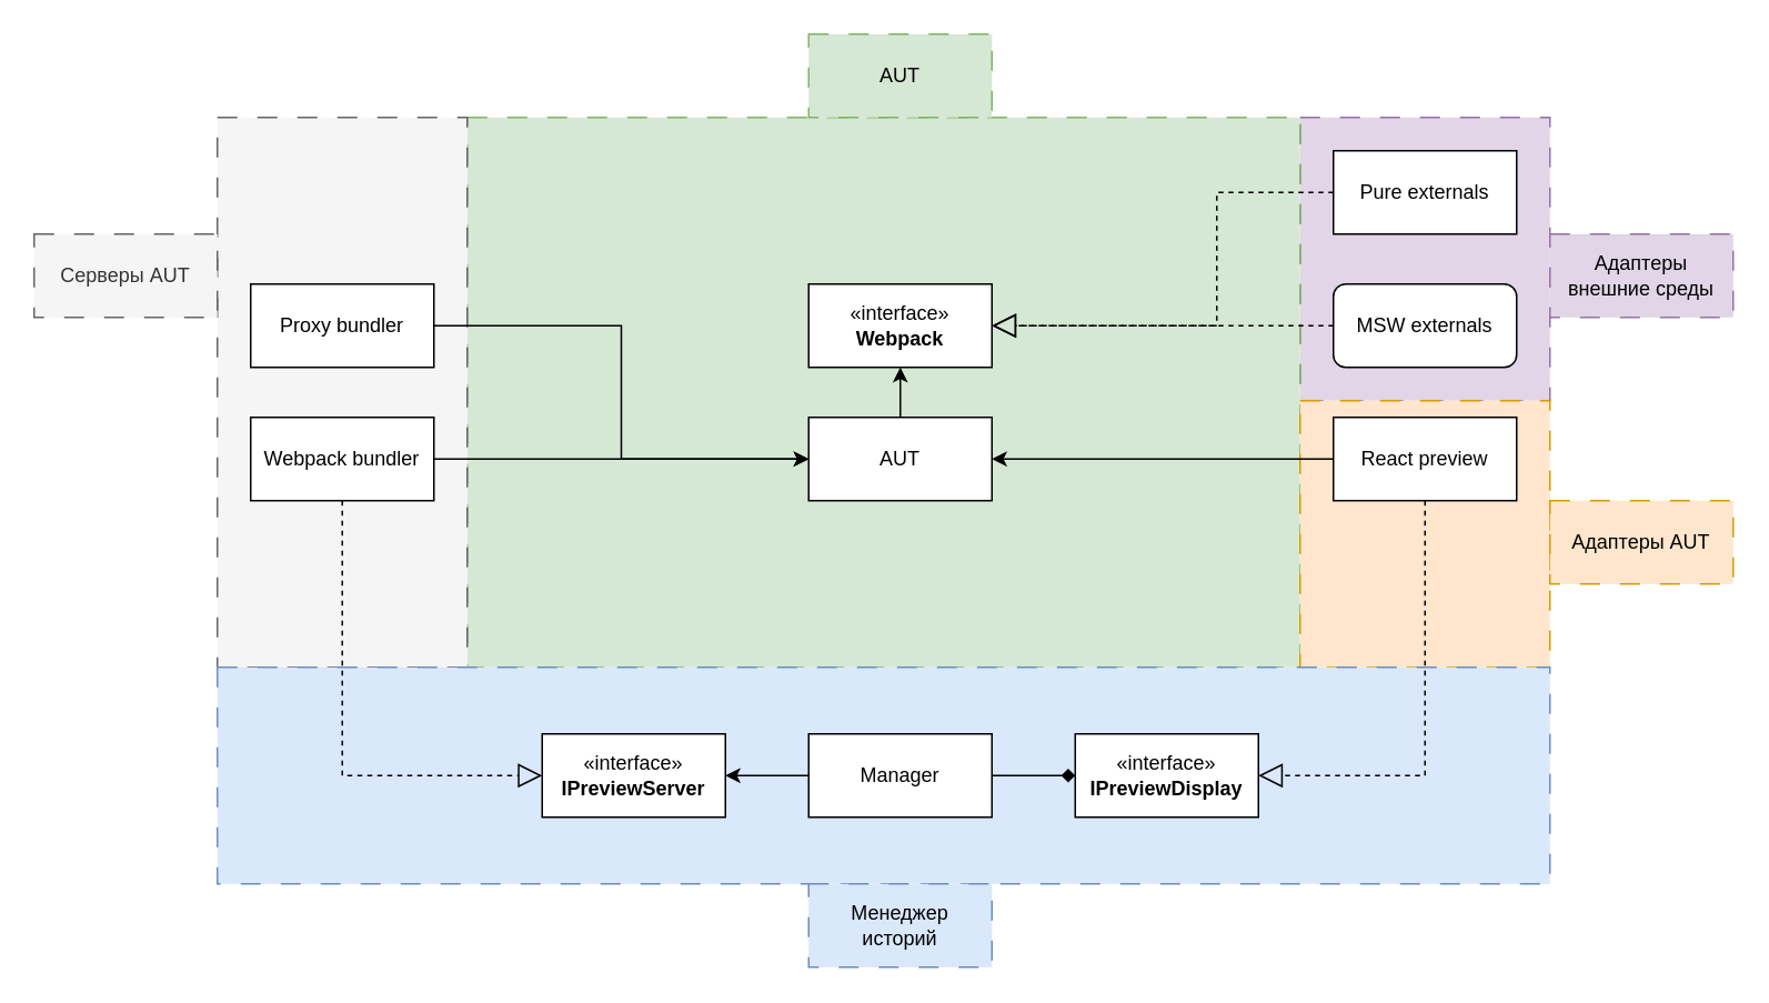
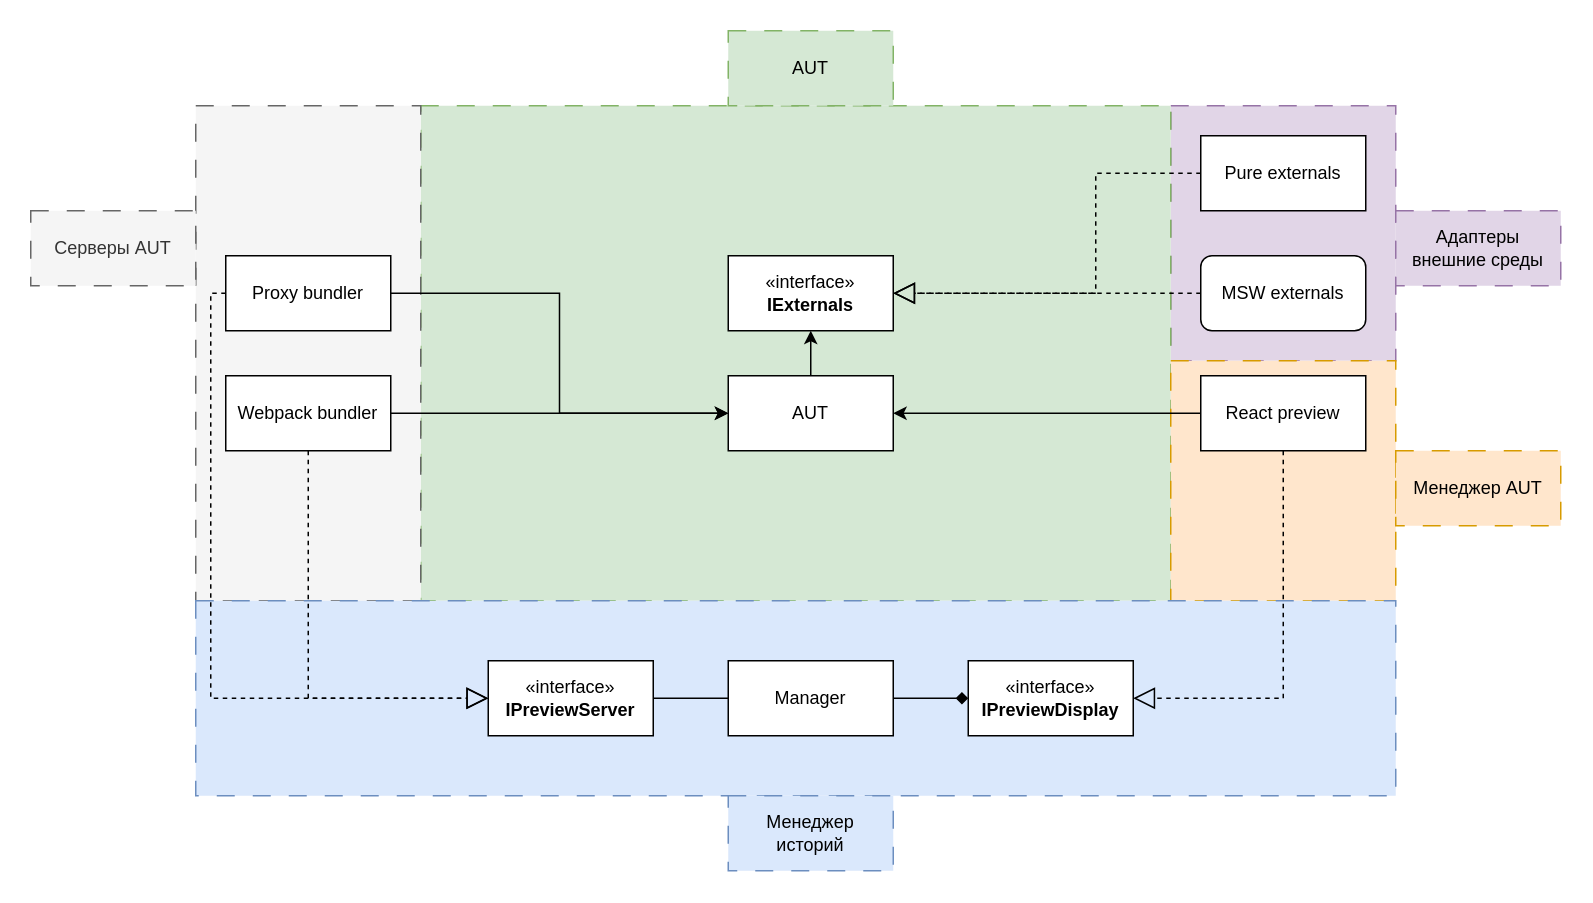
  <mxCell id="0" />
  <mxCell id="1" parent="0" />
  <mxCell id="2" value="" style="rounded=0;whiteSpace=wrap;html=1;dashed=1;dashPattern=12 12;fillColor=#e1d5e7;strokeColor=#9673a6;" vertex="1" parent="1"><mxGeometry x="780" y="70" width="150" height="170" as="geometry" /></mxCell>
  <mxCell id="3" value="" style="rounded=0;whiteSpace=wrap;html=1;dashed=1;dashPattern=12 12;fillColor=#d5e8d4;strokeColor=#82b366;" vertex="1" parent="1"><mxGeometry x="280" y="70" width="500" height="330" as="geometry" /></mxCell>
  <mxCell id="4" value="" style="rounded=0;whiteSpace=wrap;html=1;dashed=1;dashPattern=12 12;fillColor=#ffe6cc;strokeColor=#d79b00;" vertex="1" parent="1"><mxGeometry x="780" y="240" width="150" height="160" as="geometry" /></mxCell>
  <mxCell id="5" value="" style="rounded=0;whiteSpace=wrap;html=1;dashed=1;dashPattern=12 12;fillColor=#f5f5f5;fontColor=#333333;strokeColor=#666666;" vertex="1" parent="1"><mxGeometry x="130" y="70" width="150" height="330" as="geometry" /></mxCell>
  <mxCell id="6" value="" style="rounded=0;whiteSpace=wrap;html=1;dashed=1;dashPattern=12 12;fillColor=#dae8fc;strokeColor=#6c8ebf;" vertex="1" parent="1"><mxGeometry x="130" y="400" width="800" height="130" as="geometry" /></mxCell>
  <mxCell id="7" style="edgeStyle=orthogonalEdgeStyle;rounded=0;orthogonalLoop=1;jettySize=auto;html=1;endArrow=diamond;" edge="1" parent="1" source="9" target="11"><mxGeometry relative="1" as="geometry" /></mxCell>
- <mxCell id="8" style="edgeStyle=orthogonalEdgeStyle;rounded=0;orthogonalLoop=1;jettySize=auto;html=1;" edge="1" parent="1" source="9" target="12"><mxGeometry relative="1" as="geometry" /></mxCell>
+ <mxCell id="8" style="edgeStyle=orthogonalEdgeStyle;rounded=0;orthogonalLoop=1;jettySize=auto;html=1;endArrow=none;" edge="1" parent="1" source="9" target="12"><mxGeometry relative="1" as="geometry" /></mxCell>
  <mxCell id="9" value="Manager" style="html=1;whiteSpace=wrap;" vertex="1" parent="1"><mxGeometry x="485" y="440" width="110" height="50" as="geometry" /></mxCell>
  <mxCell id="10" style="edgeStyle=orthogonalEdgeStyle;rounded=0;orthogonalLoop=1;jettySize=auto;html=1;exitX=0.5;exitY=1;exitDx=0;exitDy=0;" edge="1" parent="1" source="9" target="9"><mxGeometry relative="1" as="geometry" /></mxCell>
  <mxCell id="11" value="«interface»&lt;br&gt;&lt;b&gt;IPreviewDisplay&lt;/b&gt;" style="html=1;whiteSpace=wrap;" vertex="1" parent="1"><mxGeometry x="645" y="440" width="110" height="50" as="geometry" /></mxCell>
  <mxCell id="12" value="«interface»&lt;br&gt;&lt;b&gt;IPreviewServer&lt;/b&gt;" style="html=1;whiteSpace=wrap;" vertex="1" parent="1"><mxGeometry x="325" y="440" width="110" height="50" as="geometry" /></mxCell>
  <mxCell id="13" style="edgeStyle=orthogonalEdgeStyle;rounded=0;orthogonalLoop=1;jettySize=auto;html=1;entryX=1;entryY=0.5;entryDx=0;entryDy=0;" edge="1" parent="1" source="14" target="16"><mxGeometry relative="1" as="geometry" /></mxCell>
  <mxCell id="14" value="React preview" style="html=1;whiteSpace=wrap;" vertex="1" parent="1"><mxGeometry x="800" y="250" width="110" height="50" as="geometry" /></mxCell>
  <mxCell id="15" style="edgeStyle=orthogonalEdgeStyle;rounded=0;orthogonalLoop=1;jettySize=auto;html=1;entryX=0.5;entryY=1;entryDx=0;entryDy=0;" edge="1" parent="1" source="16" target="22"><mxGeometry relative="1" as="geometry" /></mxCell>
  <mxCell id="16" value="AUT" style="html=1;whiteSpace=wrap;" vertex="1" parent="1"><mxGeometry x="485" y="250" width="110" height="50" as="geometry" /></mxCell>
  <mxCell id="17" style="edgeStyle=orthogonalEdgeStyle;rounded=0;orthogonalLoop=1;jettySize=auto;html=1;entryX=0;entryY=0.5;entryDx=0;entryDy=0;" edge="1" parent="1" source="18" target="16"><mxGeometry relative="1" as="geometry" /></mxCell>
  <mxCell id="18" value="Webpack bundler" style="html=1;whiteSpace=wrap;" vertex="1" parent="1"><mxGeometry x="150" y="250" width="110" height="50" as="geometry" /></mxCell>
  <mxCell id="19" style="edgeStyle=orthogonalEdgeStyle;rounded=0;orthogonalLoop=1;jettySize=auto;html=1;entryX=0;entryY=0.5;entryDx=0;entryDy=0;" edge="1" parent="1" source="20" target="16"><mxGeometry relative="1" as="geometry" /></mxCell>
  <mxCell id="20" value="Proxy bundler" style="html=1;whiteSpace=wrap;" vertex="1" parent="1"><mxGeometry x="150" y="170" width="110" height="50" as="geometry" /></mxCell>
  <mxCell id="21" value="MSW externals" style="html=1;whiteSpace=wrap;rounded=1;" vertex="1" parent="1"><mxGeometry x="800" y="170" width="110" height="50" as="geometry" /></mxCell>
- <mxCell id="22" value="«interface»&lt;br&gt;&lt;b&gt;Webpack&lt;/b&gt;" style="html=1;whiteSpace=wrap;" vertex="1" parent="1"><mxGeometry x="485" y="170" width="110" height="50" as="geometry" /></mxCell>
+ <mxCell id="22" value="«interface»&lt;br&gt;&lt;b&gt;IExternals&lt;/b&gt;" style="html=1;whiteSpace=wrap;" vertex="1" parent="1"><mxGeometry x="485" y="170" width="110" height="50" as="geometry" /></mxCell>
  <mxCell id="23" value="" style="endArrow=block;dashed=1;endFill=0;endSize=12;html=1;rounded=0;jumpSize=6;exitX=0;exitY=0.5;exitDx=0;exitDy=0;entryX=1;entryY=0.5;entryDx=0;entryDy=0;" edge="1" parent="1" source="21" target="22"><mxGeometry width="160" relative="1" as="geometry"><mxPoint x="810" y="405" as="sourcePoint" /><mxPoint x="760" y="405" as="targetPoint" /></mxGeometry></mxCell>
  <mxCell id="24" value="Pure externals" style="html=1;whiteSpace=wrap;" vertex="1" parent="1"><mxGeometry x="800" y="90" width="110" height="50" as="geometry" /></mxCell>
  <mxCell id="25" value="" style="endArrow=block;dashed=1;endFill=0;endSize=12;html=1;rounded=0;jumpSize=6;exitX=0;exitY=0.5;exitDx=0;exitDy=0;entryX=1;entryY=0.5;entryDx=0;entryDy=0;" edge="1" parent="1" source="24" target="22"><mxGeometry width="160" relative="1" as="geometry"><mxPoint x="810" y="205" as="sourcePoint" /><mxPoint x="605" y="205" as="targetPoint" /><Array as="points"><mxPoint x="730" y="115" /><mxPoint x="730" y="195" /></Array></mxGeometry></mxCell>
  <mxCell id="26" value="" style="endArrow=block;dashed=1;endFill=0;endSize=12;html=1;rounded=0;jumpSize=6;exitX=0.5;exitY=1;exitDx=0;exitDy=0;entryX=1;entryY=0.5;entryDx=0;entryDy=0;" edge="1" parent="1" source="14" target="11"><mxGeometry width="160" relative="1" as="geometry"><mxPoint x="810" y="125" as="sourcePoint" /><mxPoint x="605" y="205" as="targetPoint" /><Array as="points"><mxPoint x="855" y="465" /></Array></mxGeometry></mxCell>
  <mxCell id="27" value="" style="endArrow=block;dashed=1;endFill=0;endSize=12;html=1;rounded=0;jumpSize=6;exitX=0.5;exitY=1;exitDx=0;exitDy=0;entryX=0;entryY=0.5;entryDx=0;entryDy=0;" edge="1" parent="1" source="18" target="12"><mxGeometry width="160" relative="1" as="geometry"><mxPoint x="865" y="310" as="sourcePoint" /><mxPoint x="765" y="475" as="targetPoint" /><Array as="points"><mxPoint x="205" y="465" /></Array></mxGeometry></mxCell>
+ <mxCell id="28" value="" style="endArrow=block;dashed=1;endFill=0;endSize=12;html=1;rounded=0;jumpSize=6;exitX=0;exitY=0.5;exitDx=0;exitDy=0;entryX=0;entryY=0.5;entryDx=0;entryDy=0;" edge="1" parent="1" source="20" target="12"><mxGeometry width="160" relative="1" as="geometry"><mxPoint x="215" y="310" as="sourcePoint" /><mxPoint x="320" y="470" as="targetPoint" /><Array as="points"><mxPoint x="140" y="195" /><mxPoint x="140" y="465" /></Array></mxGeometry></mxCell>
  <mxCell id="29" value="Адаптеры внешние среды" style="html=1;whiteSpace=wrap;fillColor=#e1d5e7;strokeColor=#9673a6;dashed=1;dashPattern=12 12;" vertex="1" parent="1"><mxGeometry x="930" y="140" width="110" height="50" as="geometry" /></mxCell>
- <mxCell id="30" value="Адаптеры AUT" style="html=1;whiteSpace=wrap;fillColor=#ffe6cc;strokeColor=#d79b00;dashed=1;dashPattern=12 12;" vertex="1" parent="1"><mxGeometry x="930" y="300" width="110" height="50" as="geometry" /></mxCell>
+ <mxCell id="30" value="Менеджер AUT" style="html=1;whiteSpace=wrap;fillColor=#ffe6cc;strokeColor=#d79b00;dashed=1;dashPattern=12 12;" vertex="1" parent="1"><mxGeometry x="930" y="300" width="110" height="50" as="geometry" /></mxCell>
  <mxCell id="31" value="Менеджер&lt;div&gt;историй&lt;/div&gt;" style="html=1;whiteSpace=wrap;fillColor=#dae8fc;strokeColor=#6c8ebf;dashed=1;dashPattern=12 12;" vertex="1" parent="1"><mxGeometry x="485" y="530" width="110" height="50" as="geometry" /></mxCell>
  <mxCell id="32" value="Серверы AUT" style="html=1;whiteSpace=wrap;fillColor=#f5f5f5;strokeColor=#666666;dashed=1;dashPattern=12 12;fontColor=#333333;" vertex="1" parent="1"><mxGeometry x="20" y="140" width="110" height="50" as="geometry" /></mxCell>
  <mxCell id="33" value="AUT" style="html=1;whiteSpace=wrap;fillColor=#d5e8d4;strokeColor=#82b366;dashed=1;dashPattern=12 12;" vertex="1" parent="1"><mxGeometry x="485" y="20" width="110" height="50" as="geometry" /></mxCell>
